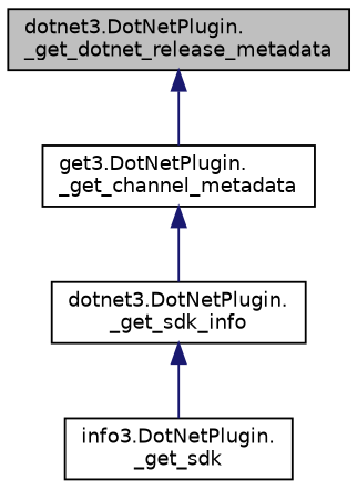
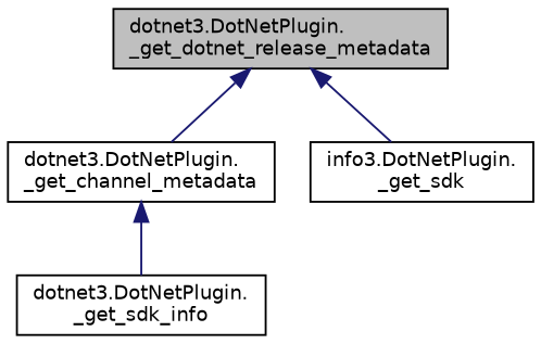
  digraph {
    rankdir=TB
    node [color=black fillcolor=white fontname=Helvetica fontsize=10 shape=record style=filled]
    edge [color=midnightblue dir=back fontname=Helvetica fontsize=10 labelfontname=Helvetica labelfontsize=10 style=solid]
    n1 [fillcolor=grey75 fontcolor=black height=0.2 label="dotnet3.DotNetPlugin.\l_get_dotnet_release_metadata" width=0.4]
-   n2 [height=0.2 label="get3.DotNetPlugin.\l_get_channel_metadata" width=0.4]
+   n2 [height=0.2 label="dotnet3.DotNetPlugin.\l_get_channel_metadata" width=0.4]
    n3 [height=0.2 label="dotnet3.DotNetPlugin.\l_get_sdk_info" width=0.4]
    n4 [height=0.2 label="info3.DotNetPlugin.\l_get_sdk" width=0.4]
    n1 -> n2
    n2 -> n3
-   n3 -> n4
+   n1 -> n4
  }
